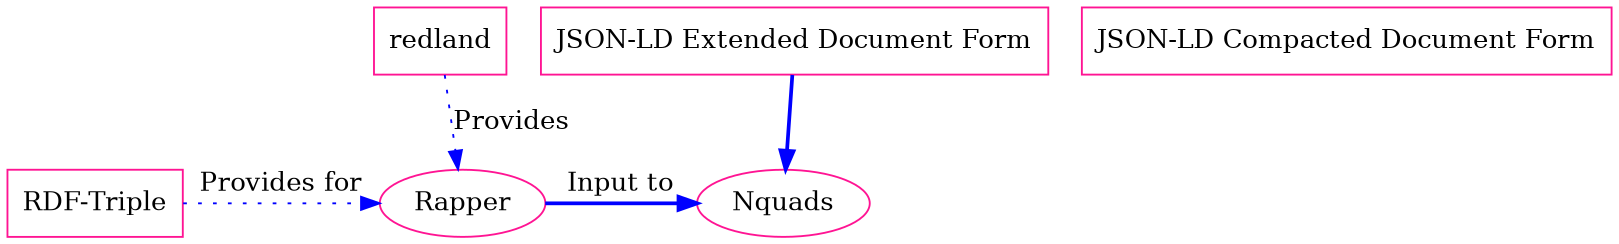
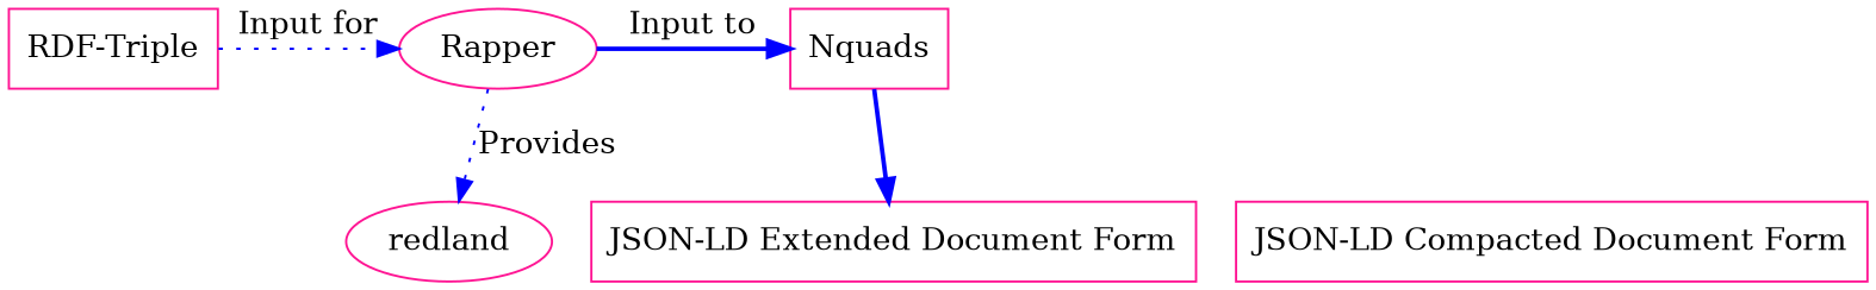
  digraph {
    compound=true
    node [color=deeppink shape=box]
    edge [color=Blue style=dotted]
    n1 [label="RDF-Triple"]
    n2 [label=Rapper shape=""]
-   n3 [label=Nquads shape=ellipse]
+   n3 [label=Nquads]
    n4 [label="JSON-LD Extended Document Form"]
    n5 [label="JSON-LD Compacted Document Form"]
-   redland
+   redland [shape=""]
    subgraph sub_1 {
      label="rdf2es.py"
      subgraph sub_2 {
        label="RDF Transformation"
        rank=same
        n1
        n2
        n3
      }
      subgraph sub_3 {
        label="JSON-LD Transformation"
        rank=same
        n4
        n5
      }
    }
-   n1 -> n2 [label="Provides for"]
+   n1 -> n2 [label="Input for"]
    n2 -> n3 [label="Input to" style=bold]
-   n4 -> n3 [style=bold]
-   redland -> n2 [label=Provides]
+   n3 -> n4 [style=bold]
+   n2 -> redland [label=Provides]
  }
